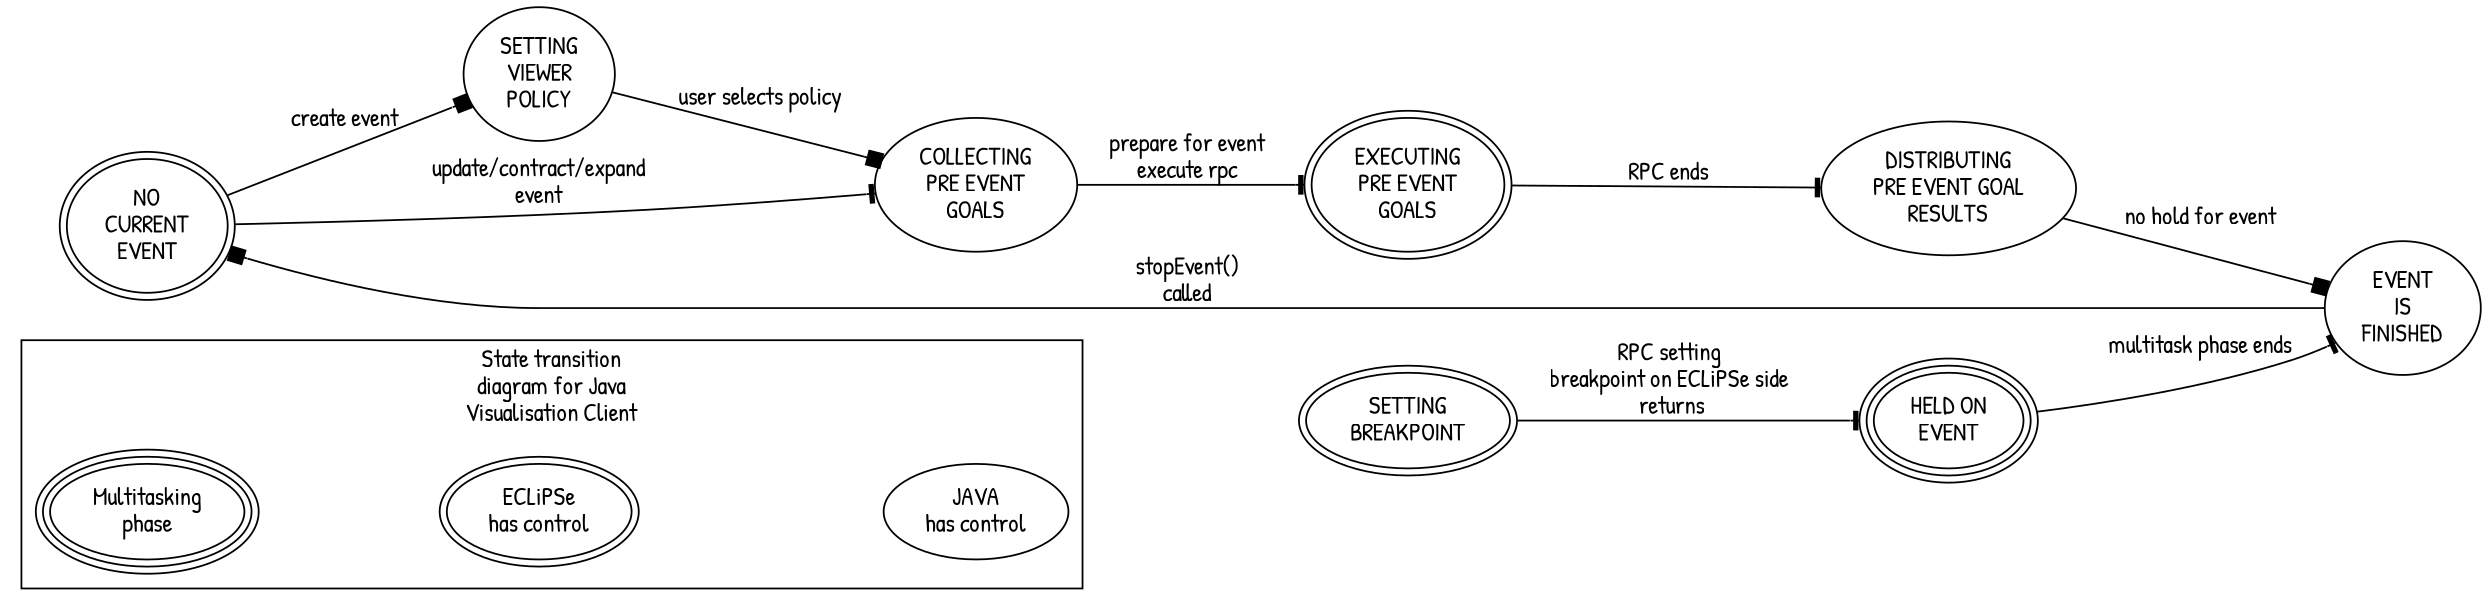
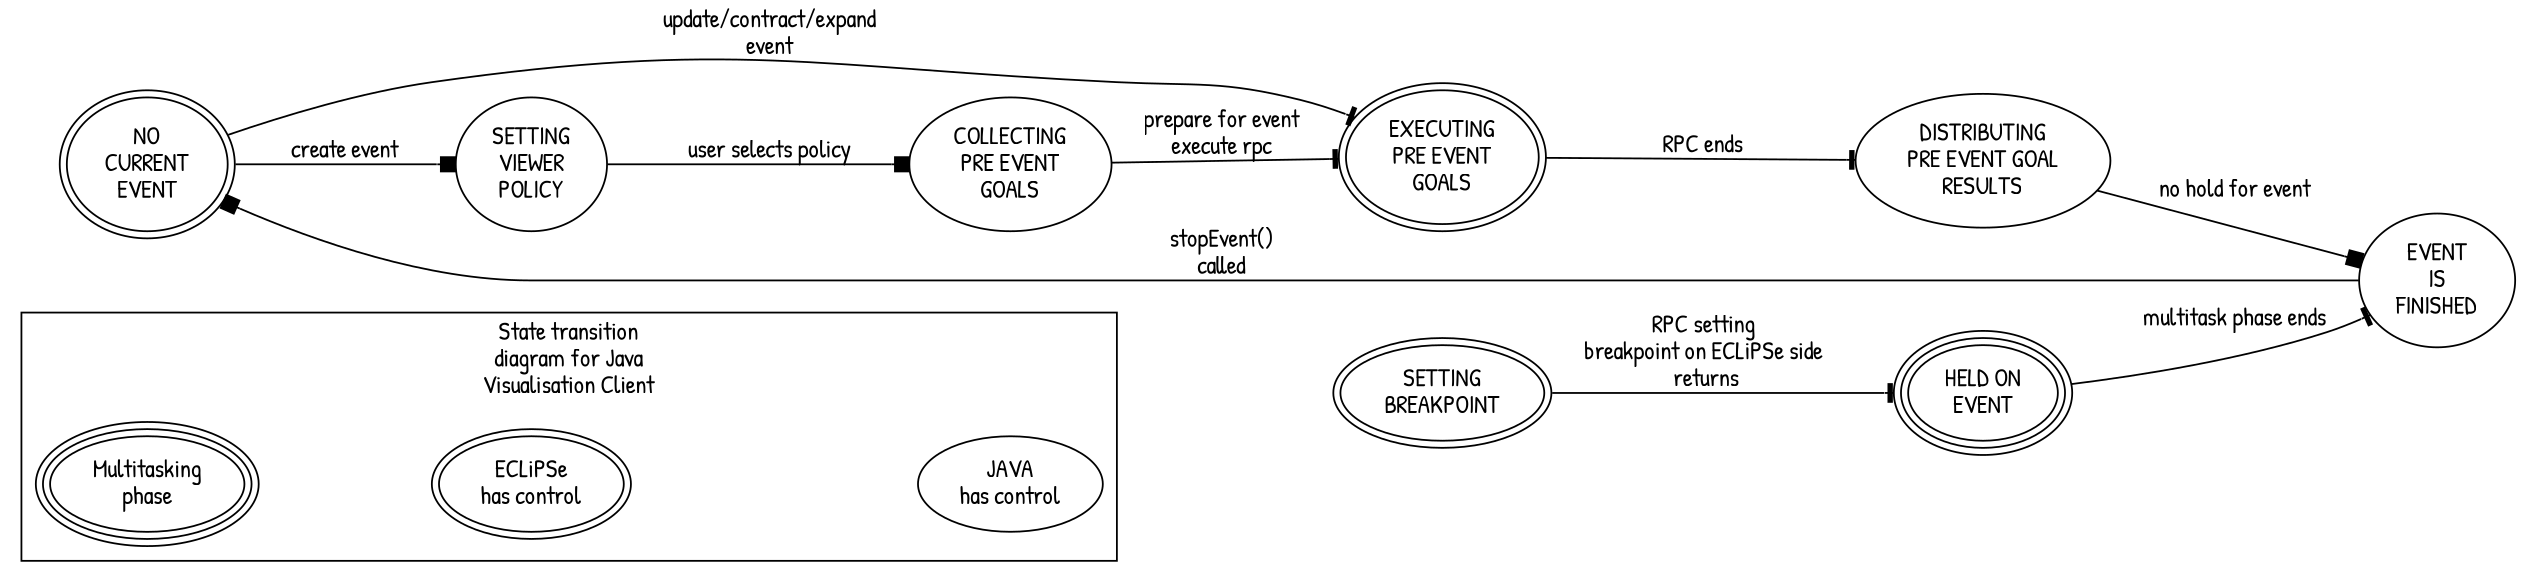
  digraph {
    fontname="Patrick Hand"
    rankdir=LR
    node [fontname="Patrick Hand" shape=ellipse]
    edge [fontname="Patrick Hand" arrowhead=tee]
    n1 [label="JAVA\nhas control"]
    n2 [label="ECLiPSe\nhas control" peripheries=2]
    n3 [label="Multitasking\nphase" peripheries=3]
    n4 [label="NO\nCURRENT\nEVENT" peripheries=2]
    n5 [label="EXECUTING\nPRE EVENT\nGOALS" peripheries=2]
    n6 [label="SETTING\nBREAKPOINT" peripheries=2]
    n7 [label="HELD ON\nEVENT" peripheries=3]
    n8 [label="SETTING\nVIEWER\nPOLICY" shape=""]
    n9 [label="COLLECTING\nPRE EVENT\nGOALS" shape=""]
    n10 [label="DISTRIBUTING\nPRE EVENT GOAL\nRESULTS" shape=""]
    n11 [label="EVENT\nIS\nFINISHED" shape=""]
    subgraph cluster_1 {
      label="State transition\ndiagram for Java\nVisualisation Client"
      n1
      n2
      n3
    }
    subgraph sub_2 {
      n4
      n5
      n6
      n7
    }
    n2 -> n1 [style=invis arrowhead=""]
    n3 -> n2 [style=invis arrowhead=""]
    n4 -> n8 [arrowhead=box label="create event"]
-   n4 -> n9 [label="update/contract/expand\nevent"]
+   n4 -> n5 [label="update/contract/expand\nevent"]
    n5 -> n10 [label="RPC ends"]
    n6 -> n7 [label="RPC setting\nbreakpoint on ECLiPSe side\n returns"]
    n7 -> n11 [label="multitask phase ends"]
    n8 -> n9 [arrowhead=box label="user selects policy"]
    n9 -> n5 [label="prepare for event\nexecute rpc"]
    n10 -> n11 [arrowhead=box label="no hold for event"]
    n11 -> n4 [arrowhead=box label="stopEvent()\ncalled"]
  }
